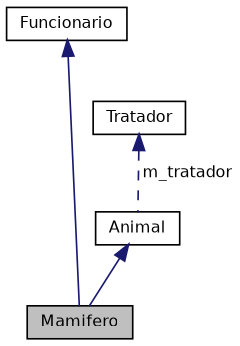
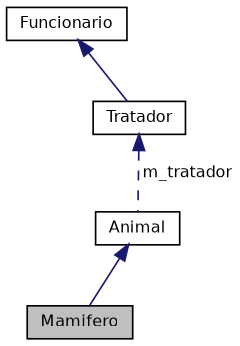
  digraph {
    node [color=black fillcolor=white fontname=Helvetica fontsize=10 shape=record style=filled]
    edge [color=midnightblue dir=back fontname=Helvetica fontsize=10 labelfontname=Helvetica labelfontsize=10 style=solid]
    n1 [fillcolor=grey75 fontcolor=black height=0.2 label=Mamifero width=0.4]
    n2 [height=0.2 label=Animal width=0.4]
    n3 [height=0.2 label=Tratador width=0.4]
    n4 [height=0.2 label=Funcionario width=0.4]
    n2 -> n1
    n3 -> n2 [label=" m_tratador" style=dashed]
-   n4 -> n1
+   n4 -> n3
  }
